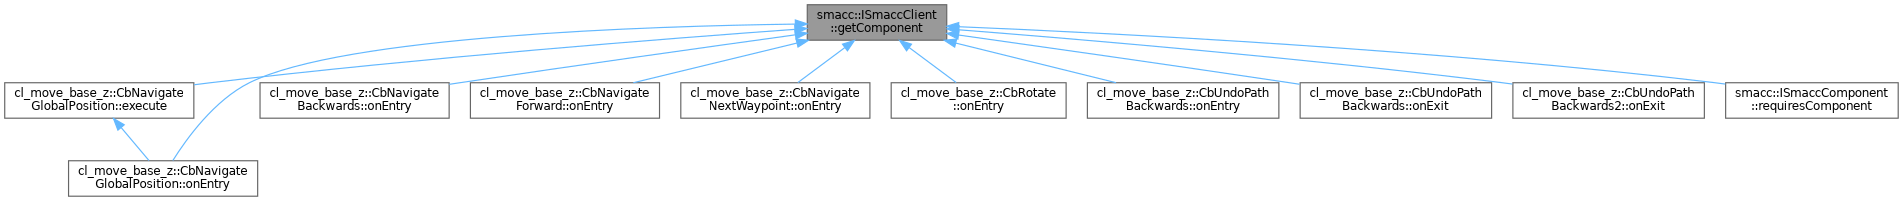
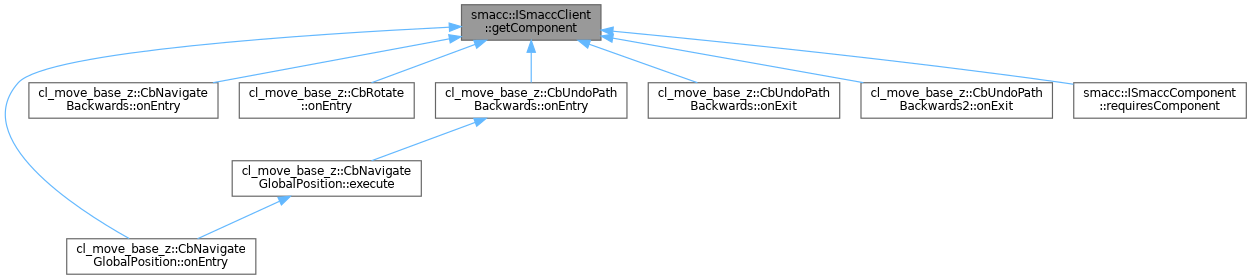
  digraph {
    rankdir=TB
    node [color=grey40 fillcolor=white fontname=Helvetica fontsize=10 shape=box style=filled]
    edge [color=steelblue1 dir=back fontname=Helvetica fontsize=10 labelfontname=Helvetica labelfontsize=10 style=solid]
    n1 [color=gray40 fillcolor=grey60 fontcolor=black height=0.2 label="smacc::ISmaccClient\l::getComponent" width=0.4]
    n2 [height=0.2 label="cl_move_base_z::CbNavigate\lGlobalPosition::execute" width=0.4]
    n3 [height=0.2 label="cl_move_base_z::CbNavigate\lGlobalPosition::onEntry" width=0.4]
    n4 [height=0.2 label="cl_move_base_z::CbNavigate\lBackwards::onEntry" width=0.4]
-   n5 [height=0.2 label="cl_move_base_z::CbNavigate\lForward::onEntry" width=0.4]
-   n6 [height=0.2 label="cl_move_base_z::CbNavigate\lNextWaypoint::onEntry" width=0.4]
    n7 [height=0.2 label="cl_move_base_z::CbRotate\l::onEntry" width=0.4]
    n8 [height=0.2 label="cl_move_base_z::CbUndoPath\lBackwards::onEntry" width=0.4]
    n9 [height=0.2 label="cl_move_base_z::CbUndoPath\lBackwards::onExit" width=0.4]
    n10 [height=0.2 label="cl_move_base_z::CbUndoPath\lBackwards2::onExit" width=0.4]
    n11 [height=0.2 label="smacc::ISmaccComponent\l::requiresComponent" width=0.4]
-   n1 -> n2
+   n8 -> n2
    n1 -> n3
    n1 -> n4
-   n1 -> n5
-   n1 -> n6
    n1 -> n7
    n1 -> n8
    n1 -> n9
    n1 -> n10
    n1 -> n11
    n2 -> n3
  }
